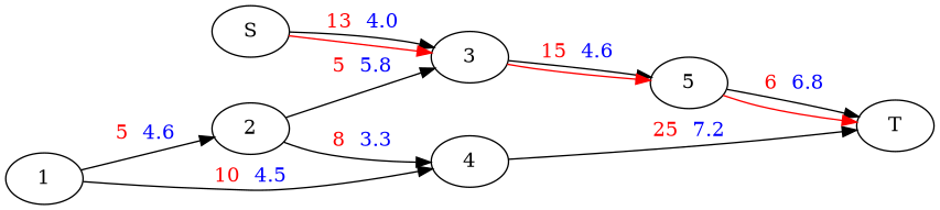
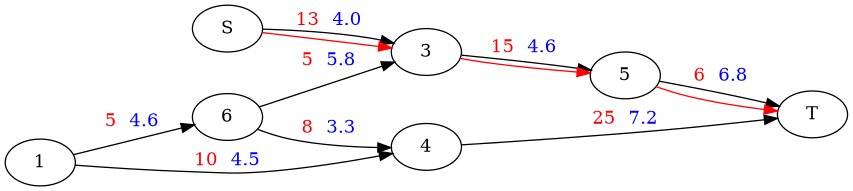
  digraph {
    rankdir=LR
    S
    3
    1
-   2
+   2 [label=6]
    4
    5
    T
    S -> 3 [label=<<font color="red"> 13 </font><font color="blue"> 4.0 </font>>]
    S -> 3 [color=red]
    3 -> 5 [label=<<font color="red"> 15 </font><font color="blue"> 4.6 </font>>]
    3 -> 5 [color=red]
    1 -> 2 [label=<<font color="red"> 5 </font><font color="blue"> 4.6 </font>>]
    1 -> 4 [label=<<font color="red"> 10 </font><font color="blue"> 4.5 </font>>]
    2 -> 3 [label=<<font color="red"> 5 </font><font color="blue"> 5.8 </font>>]
    2 -> 4 [label=<<font color="red"> 8 </font><font color="blue"> 3.3 </font>>]
    4 -> T [label=<<font color="red"> 25 </font><font color="blue"> 7.2 </font>>]
    5 -> T [label=<<font color="red"> 6 </font><font color="blue"> 6.8 </font>>]
    5 -> T [color=red]
  }
